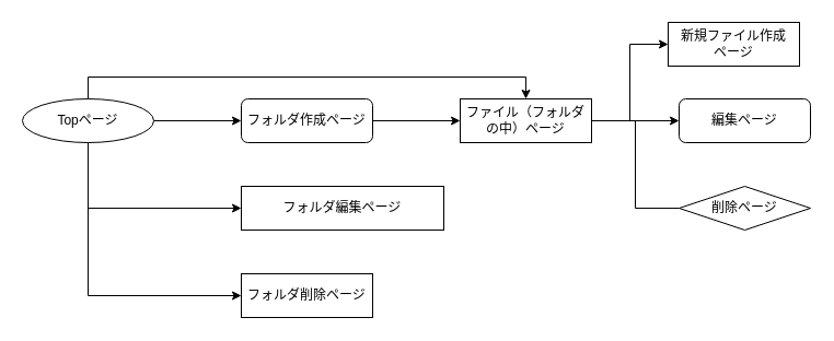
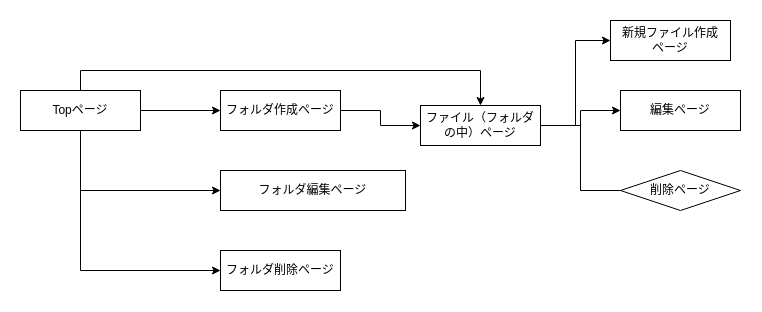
  <mxCell id="0" />
  <mxCell id="1" parent="0" />
  <mxCell id="2" style="edgeStyle=orthogonalEdgeStyle;rounded=0;orthogonalLoop=1;jettySize=auto;html=1;entryX=0;entryY=0.5;entryDx=0;entryDy=0;" edge="1" parent="1" source="6" target="8"><mxGeometry relative="1" as="geometry" /></mxCell>
  <mxCell id="3" style="edgeStyle=orthogonalEdgeStyle;rounded=0;orthogonalLoop=1;jettySize=auto;html=1;entryX=0.5;entryY=0;entryDx=0;entryDy=0;" edge="1" parent="1" source="6" target="12"><mxGeometry relative="1" as="geometry"><Array as="points"><mxPoint x="80" y="70" /><mxPoint x="480" y="70" /></Array></mxGeometry></mxCell>
  <mxCell id="4" style="edgeStyle=orthogonalEdgeStyle;rounded=0;orthogonalLoop=1;jettySize=auto;html=1;entryX=0;entryY=0.5;entryDx=0;entryDy=0;" edge="1" parent="1" source="6" target="16"><mxGeometry relative="1" as="geometry"><Array as="points"><mxPoint x="80" y="190" /></Array></mxGeometry></mxCell>
  <mxCell id="5" style="edgeStyle=orthogonalEdgeStyle;rounded=0;orthogonalLoop=1;jettySize=auto;html=1;entryX=0;entryY=0.5;entryDx=0;entryDy=0;" edge="1" parent="1" source="6" target="17"><mxGeometry relative="1" as="geometry"><Array as="points"><mxPoint x="80" y="270" /></Array></mxGeometry></mxCell>
- <mxCell id="6" value="Topページ" style="ellipse;whiteSpace=wrap;html=1;align=center;" vertex="1" parent="1"><mxGeometry x="20" y="90" width="120" height="40" as="geometry" /></mxCell>
+ <mxCell id="6" value="Topページ" style="whiteSpace=wrap;html=1;align=center;" vertex="1" parent="1"><mxGeometry x="20" y="90" width="120" height="40" as="geometry" /></mxCell>
  <mxCell id="7" style="edgeStyle=orthogonalEdgeStyle;rounded=0;orthogonalLoop=1;jettySize=auto;html=1;entryX=0;entryY=0.5;entryDx=0;entryDy=0;" edge="1" parent="1" source="8" target="12"><mxGeometry relative="1" as="geometry" /></mxCell>
- <mxCell id="8" value="フォルダ作成ページ" style="whiteSpace=wrap;html=1;align=center;rounded=1;" vertex="1" parent="1"><mxGeometry x="220" y="90" width="120" height="40" as="geometry" /></mxCell>
+ <mxCell id="8" value="フォルダ作成ページ" style="whiteSpace=wrap;html=1;align=center;" vertex="1" parent="1"><mxGeometry x="220" y="90" width="120" height="40" as="geometry" /></mxCell>
  <mxCell id="9" style="edgeStyle=orthogonalEdgeStyle;rounded=0;orthogonalLoop=1;jettySize=auto;html=1;entryX=0;entryY=0.5;entryDx=0;entryDy=0;" edge="1" parent="1" source="12" target="13"><mxGeometry relative="1" as="geometry" /></mxCell>
  <mxCell id="10" style="edgeStyle=orthogonalEdgeStyle;rounded=0;orthogonalLoop=1;jettySize=auto;html=1;entryX=0;entryY=0.5;entryDx=0;entryDy=0;" edge="1" parent="1" source="12" target="15"><mxGeometry relative="1" as="geometry" /></mxCell>
  <mxCell id="11" style="edgeStyle=orthogonalEdgeStyle;rounded=0;orthogonalLoop=1;jettySize=auto;html=1;entryX=0;entryY=0.5;entryDx=0;entryDy=0;endArrow=none;" edge="1" parent="1" source="12" target="14"><mxGeometry relative="1" as="geometry" /></mxCell>
- <mxCell id="12" value="ファイル（フォルダの中）ページ" style="whiteSpace=wrap;html=1;align=center;" vertex="1" parent="1"><mxGeometry x="420" y="90" width="120" height="40" as="geometry" /></mxCell>
- <mxCell id="13" value="編集ページ" style="whiteSpace=wrap;html=1;align=center;rounded=1;" vertex="1" parent="1"><mxGeometry x="620" y="90" width="120" height="40" as="geometry" /></mxCell>
+ <mxCell id="12" value="ファイル（フォルダの中）ページ" style="whiteSpace=wrap;html=1;align=center;" vertex="1" parent="1"><mxGeometry x="420" y="105" width="120" height="40" as="geometry" /></mxCell>
+ <mxCell id="13" value="編集ページ" style="whiteSpace=wrap;html=1;align=center;" vertex="1" parent="1"><mxGeometry x="620" y="90" width="120" height="40" as="geometry" /></mxCell>
  <mxCell id="14" value="削除ページ" style="rhombus;whiteSpace=wrap;html=1;align=center;" vertex="1" parent="1"><mxGeometry x="620" y="170" width="120" height="40" as="geometry" /></mxCell>
  <mxCell id="15" value="新規ファイル作成&lt;br&gt;ページ" style="whiteSpace=wrap;html=1;align=center;" vertex="1" parent="1"><mxGeometry x="610" y="20" width="120" height="40" as="geometry" /></mxCell>
  <mxCell id="16" value="フォルダ編集ページ" style="whiteSpace=wrap;html=1;align=center;" vertex="1" parent="1"><mxGeometry x="220" y="170" width="185" height="40" as="geometry" /></mxCell>
  <mxCell id="17" value="フォルダ削除ページ" style="whiteSpace=wrap;html=1;align=center;" vertex="1" parent="1"><mxGeometry x="220" y="250" width="120" height="40" as="geometry" /></mxCell>
